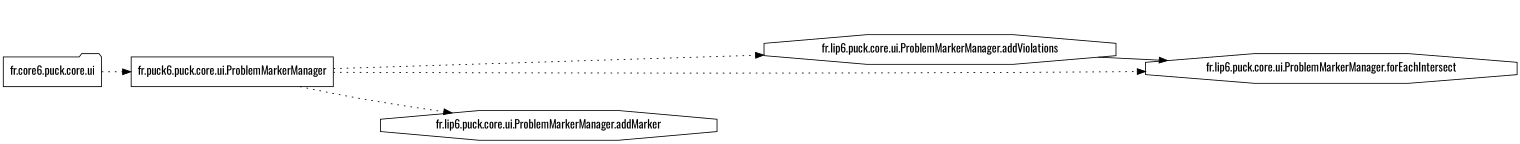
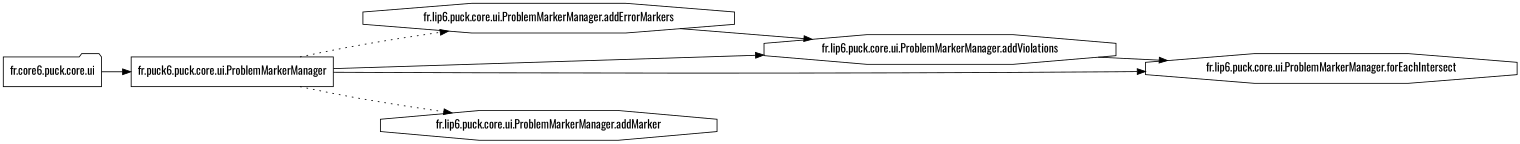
  digraph {
    fontname=Oswald
    rankdir=LR
    node [fontname=Oswald shape=octagon]
    edge [fontname=Oswald style=dotted]
    n1 [label="fr.core6.puck.core.ui" shape=folder]
    n2 [label="fr.puck6.puck.core.ui.ProblemMarkerManager" shape=box]
+   n3 [label="fr.lip6.puck.core.ui.ProblemMarkerManager.addErrorMarkers"]
    n4 [label="fr.lip6.puck.core.ui.ProblemMarkerManager.addViolations"]
    n5 [label="fr.lip6.puck.core.ui.ProblemMarkerManager.forEachIntersect"]
    n6 [label="fr.lip6.puck.core.ui.ProblemMarkerManager.addMarker"]
-   n1 -> n2
-   n2 -> n4
-   n2 -> n5
+   n1 -> n2 [style=solid]
+   n2 -> n3
+   n2 -> n4 [style=solid]
+   n2 -> n5 [style=solid]
    n2 -> n6
+   n3 -> n4 [style=""]
    n4 -> n5 [style=""]
  }
